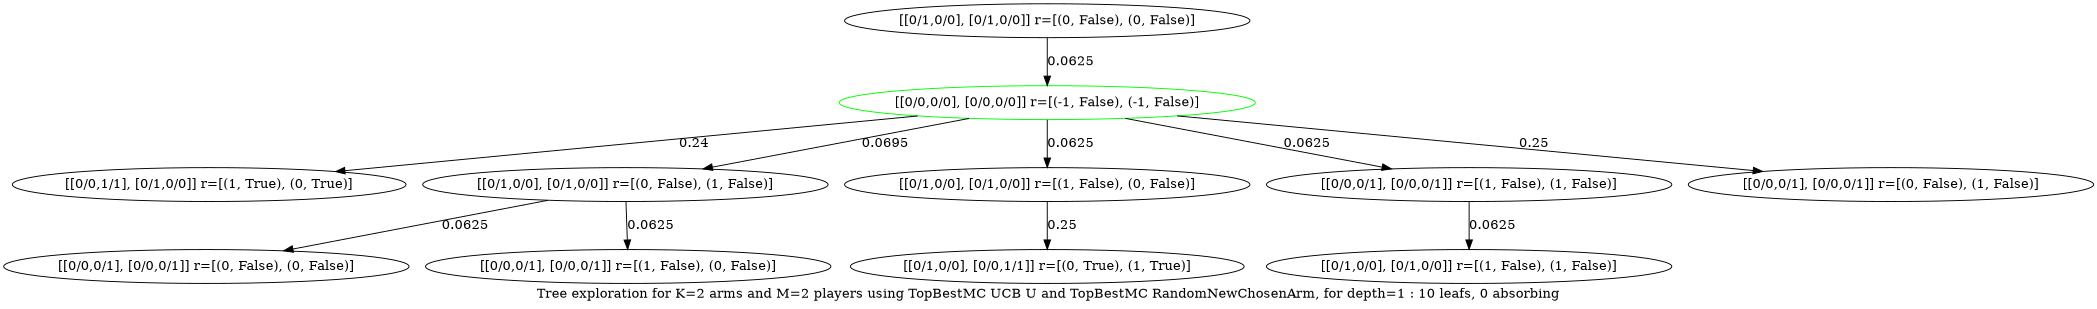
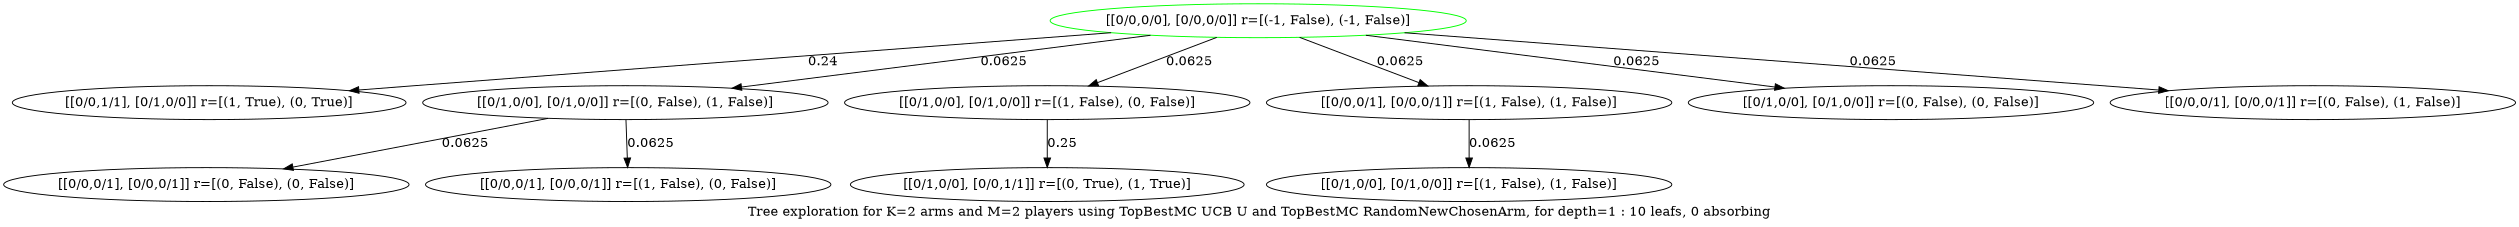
  digraph {
    label="Tree exploration for K=2 arms and M=2 players using TopBestMC UCB U and TopBestMC RandomNewChosenArm, for depth=1 : 10 leafs, 0 absorbing"
    edge [color=black]
    n1 [color=green label="[[0/0,0/0], [0/0,0/0]] r=[(-1, False), (-1, False)]"]
    n2 [label="[[0/0,1/1], [0/1,0/0]] r=[(1, True), (0, True)]"]
    n3 [label="[[0/1,0/0], [0/1,0/0]] r=[(0, False), (1, False)]"]
    n4 [label="[[0/1,0/0], [0/1,0/0]] r=[(1, False), (0, False)]"]
    n5 [label="[[0/0,0/1], [0/0,0/1]] r=[(1, False), (1, False)]"]
    n6 [label="[[0/1,0/0], [0/1,0/0]] r=[(0, False), (0, False)]"]
    n7 [label="[[0/0,0/1], [0/0,0/1]] r=[(0, False), (1, False)]"]
    n8 [label="[[0/1,0/0], [0/1,0/0]] r=[(1, False), (1, False)]"]
    n9 [label="[[0/0,0/1], [0/0,0/1]] r=[(0, False), (0, False)]"]
    n10 [label="[[0/0,0/1], [0/0,0/1]] r=[(1, False), (0, False)]"]
    n11 [label="[[0/1,0/0], [0/0,1/1]] r=[(0, True), (1, True)]"]
    n1 -> n2 [label=0.24]
-   n1 -> n3 [label=0.0695]
+   n1 -> n3 [label=0.0625]
    n1 -> n4 [label=0.0625]
    n1 -> n5 [label=0.0625]
-   n6 -> n1 [label=0.0625]
-   n1 -> n7 [label=0.25]
+   n1 -> n6 [label=0.0625]
+   n1 -> n7 [label=0.0625]
    n3 -> n9 [label=0.0625]
    n3 -> n10 [label=0.0625]
    n4 -> n11 [label=0.25]
    n5 -> n8 [label=0.0625]
  }
